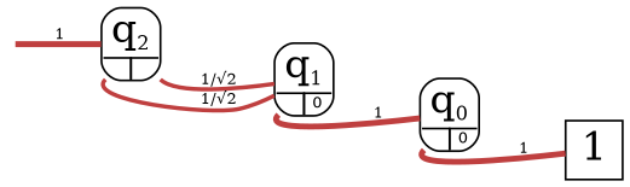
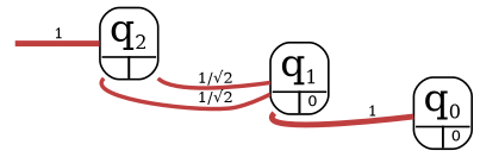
  digraph {
    rankdir=LR
    node [shape=plain]
    edge [arrowhead=none color="0.000 0.667 0.750" penwidth=3 tailport="0:sw"]
    root [shape=point style=invis]
    n2 [label=<<font point-size="8"><table border="1" cellspacing="0" cellpadding="0" style="rounded"><tr><td colspan="2" border="0" cellpadding="1"><font point-size="20">q<sub><font point-size="12">2</font></sub></font></td></tr><tr><td height="6" width="14" port="0" tooltip="1/√2" href="javascript:;" sides="RT"><font color="white">&nbsp;0 </font></td><td height="6" width="14" port="1" tooltip="1/√2" href="javascript:;" sides="LT"><font color="white">&nbsp;0 </font></td></tr></table></font>>]
-   n3 [height=0.3 label=<<font point-size="20">1</font>> shape=box width=0.3]
    n4 [label=<<font point-size="8"><table border="1" cellspacing="0" cellpadding="0" style="rounded"><tr><td colspan="2" border="0" cellpadding="1"><font point-size="20">q<sub><font point-size="12">1</font></sub></font></td></tr><tr><td height="6" width="14" port="0" tooltip="1" href="javascript:;" sides="RT"><font color="white">&nbsp;0 </font></td><td height="6" width="14" port="1" tooltip="0" href="javascript:;" sides="LT">&nbsp;0 </td></tr></table></font>>]
    n5 [label=<<font point-size="8"><table border="1" cellspacing="0" cellpadding="0" style="rounded"><tr><td colspan="2" border="0" cellpadding="1"><font point-size="20">q<sub><font point-size="12">0</font></sub></font></td></tr><tr><td height="6" width="14" port="0" tooltip="1" href="javascript:;" sides="RT"><font color="white">&nbsp;0 </font></td><td height="6" width="14" port="1" tooltip="0" href="javascript:;" sides="LT">&nbsp;0 </td></tr></table></font>>]
    root -> n2 [label=<<font point-size="8">&nbsp;1</font>> tailport=""]
    n2 -> n4 [label=<<font point-size="8">&nbsp;1/√2</font>> penwidth=2.12132 tailport="1:se"]
    n2 -> n4 [label=<<font point-size="8">&nbsp;1/√2</font>> penwidth=2.12132]
    n4 -> n5 [label=<<font point-size="8">&nbsp;1</font>>]
-   n5 -> n3 [label=<<font point-size="8">&nbsp;1</font>>]
  }
